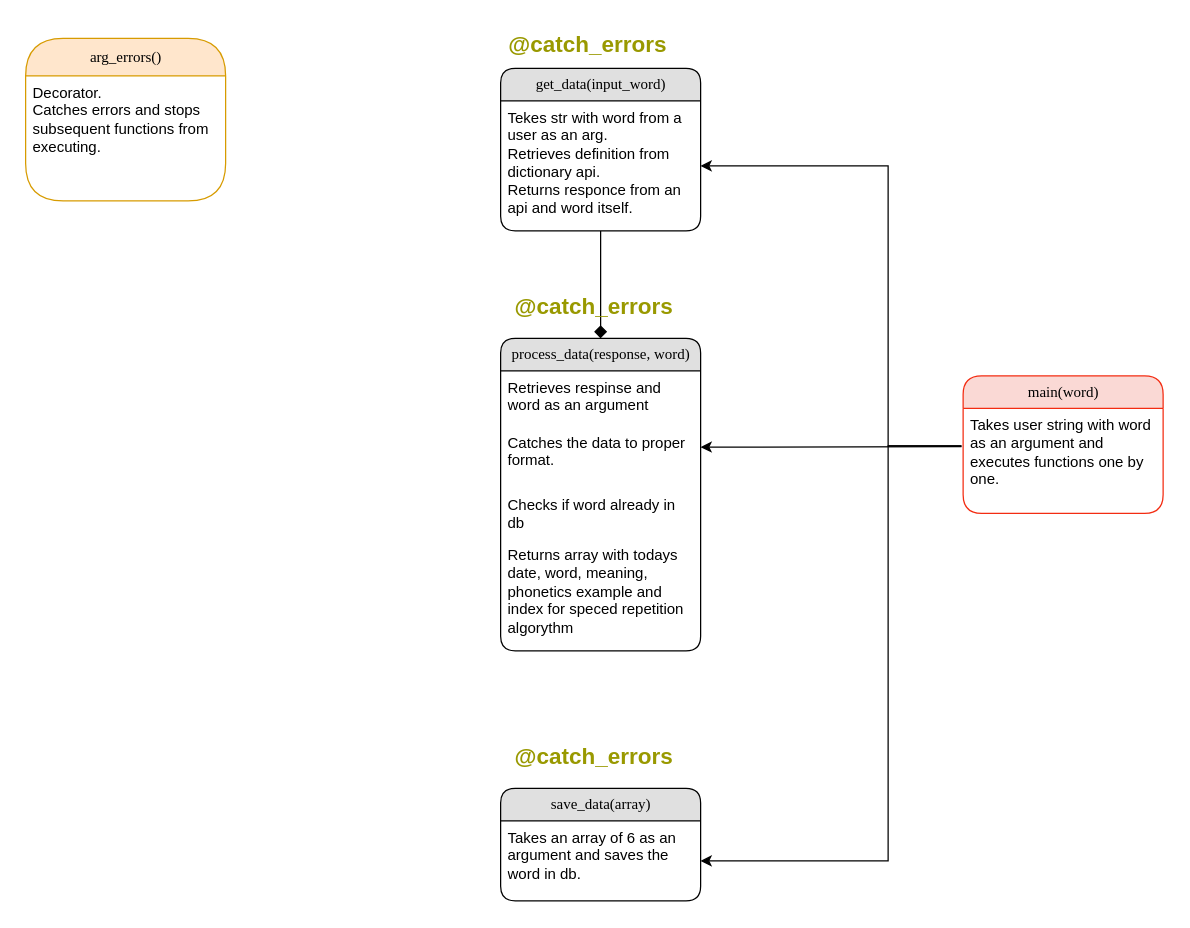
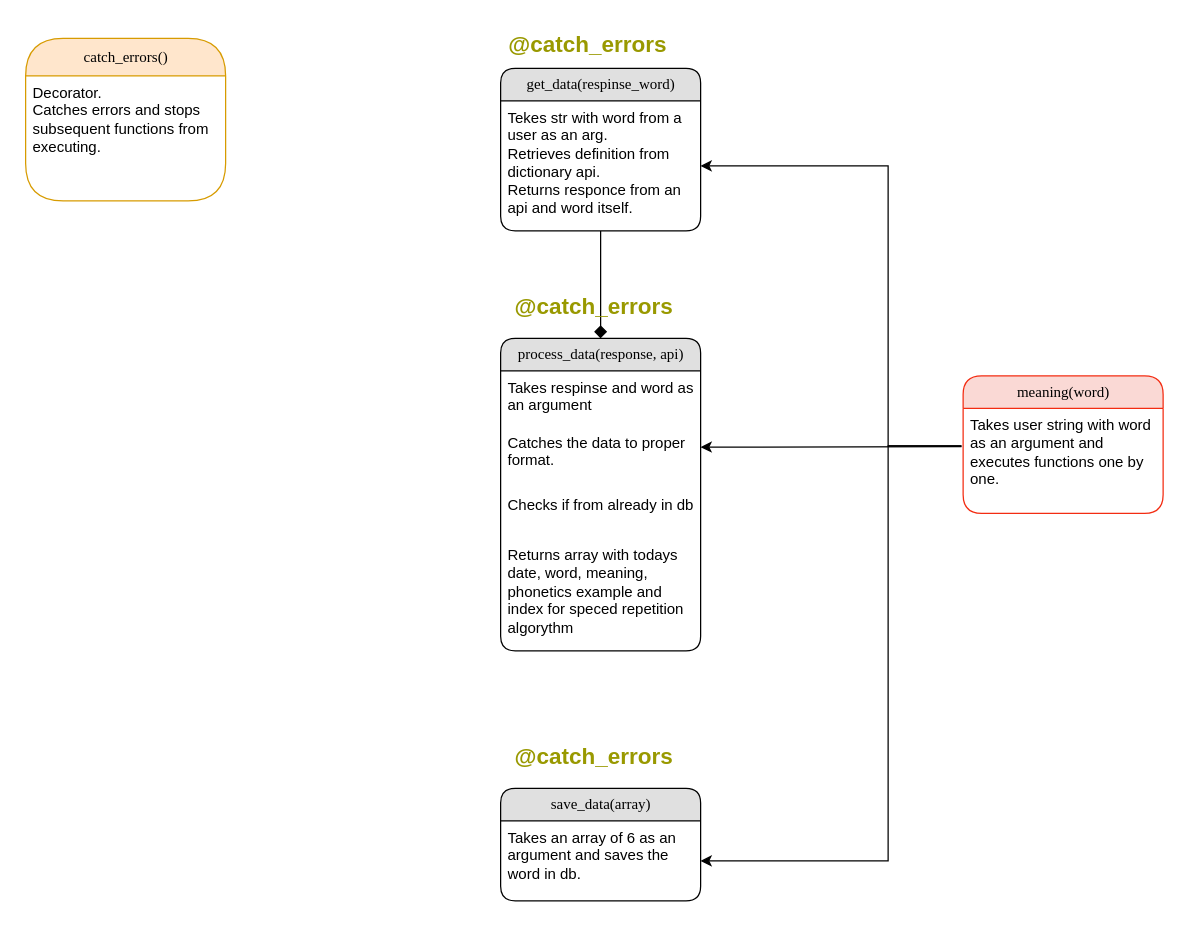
  <mxCell id="0" />
  <mxCell id="1" parent="0" />
- <mxCell id="2" value="get_data(input_word)" style="swimlane;html=1;fontStyle=0;childLayout=stackLayout;horizontal=1;startSize=26;fillColor=#e0e0e0;horizontalStack=0;resizeParent=1;resizeLast=0;collapsible=1;marginBottom=0;swimlaneFillColor=#ffffff;align=center;rounded=1;shadow=0;comic=0;labelBackgroundColor=none;strokeWidth=1;fontFamily=Verdana;fontSize=12" parent="1" vertex="1"><mxGeometry x="400" y="54" width="160" height="130" as="geometry" /></mxCell>
+ <mxCell id="2" value="get_data(respinse_word)" style="swimlane;html=1;fontStyle=0;childLayout=stackLayout;horizontal=1;startSize=26;fillColor=#e0e0e0;horizontalStack=0;resizeParent=1;resizeLast=0;collapsible=1;marginBottom=0;swimlaneFillColor=#ffffff;align=center;rounded=1;shadow=0;comic=0;labelBackgroundColor=none;strokeWidth=1;fontFamily=Verdana;fontSize=12" parent="1" vertex="1"><mxGeometry x="400" y="54" width="160" height="130" as="geometry" /></mxCell>
  <mxCell id="3" value="&lt;div&gt;Tekes str with word from a user as an arg.&lt;/div&gt;Retrieves definition from dictionary api.&lt;br&gt;Returns responce from an api and word itself.&lt;br&gt;&lt;div&gt;&lt;br&gt;&lt;/div&gt;" style="text;html=1;strokeColor=none;fillColor=none;spacingLeft=4;spacingRight=4;whiteSpace=wrap;overflow=hidden;rotatable=0;points=[[0,0.5],[1,0.5]];portConstraint=eastwest;" parent="2" vertex="1"><mxGeometry y="26" width="160" height="104" as="geometry" /></mxCell>
- <mxCell id="4" value="process_data(response, word)" style="swimlane;html=1;fontStyle=0;childLayout=stackLayout;horizontal=1;startSize=26;fillColor=#e0e0e0;horizontalStack=0;resizeParent=1;resizeLast=0;collapsible=1;marginBottom=0;swimlaneFillColor=#ffffff;align=center;rounded=1;shadow=0;comic=0;labelBackgroundColor=none;strokeWidth=1;fontFamily=Verdana;fontSize=12" parent="1" vertex="1"><mxGeometry x="400" y="270" width="160" height="250" as="geometry" /></mxCell>
- <mxCell id="5" value="Retrieves respinse and word as an argument" style="text;html=1;strokeColor=none;fillColor=none;spacingLeft=4;spacingRight=4;whiteSpace=wrap;overflow=hidden;rotatable=0;points=[[0,0.5],[1,0.5]];portConstraint=eastwest;" parent="4" vertex="1"><mxGeometry y="26" width="160" height="44" as="geometry" /></mxCell>
+ <mxCell id="4" value="process_data(response, api)" style="swimlane;html=1;fontStyle=0;childLayout=stackLayout;horizontal=1;startSize=26;fillColor=#e0e0e0;horizontalStack=0;resizeParent=1;resizeLast=0;collapsible=1;marginBottom=0;swimlaneFillColor=#ffffff;align=center;rounded=1;shadow=0;comic=0;labelBackgroundColor=none;strokeWidth=1;fontFamily=Verdana;fontSize=12" parent="1" vertex="1"><mxGeometry x="400" y="270" width="160" height="250" as="geometry" /></mxCell>
+ <mxCell id="5" value="Takes respinse and word as an argument" style="text;html=1;strokeColor=none;fillColor=none;spacingLeft=4;spacingRight=4;whiteSpace=wrap;overflow=hidden;rotatable=0;points=[[0,0.5],[1,0.5]];portConstraint=eastwest;" parent="4" vertex="1"><mxGeometry y="26" width="160" height="44" as="geometry" /></mxCell>
  <mxCell id="6" value="Catches the data to proper format." style="text;html=1;strokeColor=none;fillColor=none;spacingLeft=4;spacingRight=4;whiteSpace=wrap;overflow=hidden;rotatable=0;points=[[0,0.5],[1,0.5]];portConstraint=eastwest;" parent="4" vertex="1"><mxGeometry y="70" width="160" height="50" as="geometry" /></mxCell>
- <mxCell id="7" value="Checks if word already in db" style="text;html=1;strokeColor=none;fillColor=none;spacingLeft=4;spacingRight=4;whiteSpace=wrap;overflow=hidden;rotatable=0;points=[[0,0.5],[1,0.5]];portConstraint=eastwest;" parent="4" vertex="1"><mxGeometry y="120" width="160" height="40" as="geometry" /></mxCell>
+ <mxCell id="7" value="Checks if from already in db" style="text;html=1;strokeColor=none;fillColor=none;spacingLeft=4;spacingRight=4;whiteSpace=wrap;overflow=hidden;rotatable=0;points=[[0,0.5],[1,0.5]];portConstraint=eastwest;" parent="4" vertex="1"><mxGeometry y="120" width="160" height="40" as="geometry" /></mxCell>
  <mxCell id="8" value="Returns array with todays date, word, meaning, phonetics example and index for speced repetition algorythm" style="text;html=1;strokeColor=none;fillColor=none;spacingLeft=4;spacingRight=4;whiteSpace=wrap;overflow=hidden;rotatable=0;points=[[0,0.5],[1,0.5]];portConstraint=eastwest;" vertex="1" parent="4"><mxGeometry y="160" width="160" height="90" as="geometry" /></mxCell>
  <mxCell id="9" value="save_data(array)" style="swimlane;html=1;fontStyle=0;childLayout=stackLayout;horizontal=1;startSize=26;fillColor=#e0e0e0;horizontalStack=0;resizeParent=1;resizeLast=0;collapsible=1;marginBottom=0;swimlaneFillColor=#ffffff;align=center;rounded=1;shadow=0;comic=0;labelBackgroundColor=none;strokeWidth=1;fontFamily=Verdana;fontSize=12" parent="1" vertex="1"><mxGeometry x="400" y="630" width="160" height="90" as="geometry" /></mxCell>
  <mxCell id="10" value="Takes an array of 6 as an argument and saves the word in db." style="text;html=1;strokeColor=none;fillColor=none;spacingLeft=4;spacingRight=4;whiteSpace=wrap;overflow=hidden;rotatable=0;points=[[0,0.5],[1,0.5]];portConstraint=eastwest;" parent="9" vertex="1"><mxGeometry y="26" width="160" height="64" as="geometry" /></mxCell>
  <mxCell id="11" style="edgeStyle=orthogonalEdgeStyle;html=1;labelBackgroundColor=none;startFill=0;startSize=8;endFill=1;endSize=8;fontFamily=Verdana;fontSize=12;endArrow=diamond;" parent="1" source="2" target="4" edge="1"><mxGeometry relative="1" as="geometry" /></mxCell>
- <mxCell id="12" value="main(word)" style="swimlane;html=1;fontStyle=0;childLayout=stackLayout;horizontal=1;startSize=26;fillColor=#fad9d5;horizontalStack=0;resizeParent=1;resizeLast=0;collapsible=1;marginBottom=0;swimlaneFillColor=#ffffff;align=center;rounded=1;shadow=0;comic=0;labelBackgroundColor=none;strokeWidth=1;fontFamily=Verdana;fontSize=12;arcSize=19;strokeColor=light-dark(#f32c12, #ec8f82);" vertex="1" parent="1"><mxGeometry x="770" y="300" width="160" height="110" as="geometry" /></mxCell>
+ <mxCell id="12" value="meaning(word)" style="swimlane;html=1;fontStyle=0;childLayout=stackLayout;horizontal=1;startSize=26;fillColor=#fad9d5;horizontalStack=0;resizeParent=1;resizeLast=0;collapsible=1;marginBottom=0;swimlaneFillColor=#ffffff;align=center;rounded=1;shadow=0;comic=0;labelBackgroundColor=none;strokeWidth=1;fontFamily=Verdana;fontSize=12;arcSize=19;strokeColor=light-dark(#f32c12, #ec8f82);" vertex="1" parent="1"><mxGeometry x="770" y="300" width="160" height="110" as="geometry" /></mxCell>
  <mxCell id="13" value="&lt;div&gt;Takes user string with word as an argument and executes functions one by one.&lt;/div&gt;" style="text;html=1;spacingLeft=4;spacingRight=4;whiteSpace=wrap;overflow=hidden;rotatable=0;points=[[0,0.5],[1,0.5]];portConstraint=eastwest;" vertex="1" parent="12"><mxGeometry y="26" width="160" height="84" as="geometry" /></mxCell>
  <mxCell id="14" value="" style="endArrow=classic;html=1;rounded=0;exitX=-0.011;exitY=0.357;exitDx=0;exitDy=0;exitPerimeter=0;entryX=1;entryY=0.5;entryDx=0;entryDy=0;" edge="1" parent="1" source="13" target="3"><mxGeometry width="50" height="50" relative="1" as="geometry"><mxPoint x="630" y="370" as="sourcePoint" /><mxPoint x="680" y="320" as="targetPoint" /><Array as="points"><mxPoint x="710" y="356" /><mxPoint x="710" y="132" /></Array></mxGeometry></mxCell>
  <mxCell id="15" value="" style="endArrow=classic;html=1;rounded=0;entryX=1.019;entryY=0.34;entryDx=0;entryDy=0;entryPerimeter=0;exitX=0.011;exitY=0.364;exitDx=0;exitDy=0;exitPerimeter=0;" edge="1" parent="1"><mxGeometry width="50" height="50" relative="1" as="geometry"><mxPoint x="768.72" y="356.576" as="sourcePoint" /><mxPoint x="560" y="357" as="targetPoint" /></mxGeometry></mxCell>
  <mxCell id="16" value="" style="endArrow=classic;html=1;rounded=0;exitX=-0.007;exitY=0.357;exitDx=0;exitDy=0;exitPerimeter=0;entryX=1;entryY=0.5;entryDx=0;entryDy=0;" edge="1" parent="1" source="13" target="10"><mxGeometry width="50" height="50" relative="1" as="geometry"><mxPoint x="520" y="490" as="sourcePoint" /><mxPoint x="570" y="440" as="targetPoint" /><Array as="points"><mxPoint x="710" y="356" /><mxPoint x="710" y="688" /></Array></mxGeometry></mxCell>
- <mxCell id="17" value="arg_errors()" style="swimlane;html=1;fontStyle=0;childLayout=stackLayout;horizontal=1;startSize=30;horizontalStack=0;resizeParent=1;resizeLast=0;collapsible=1;marginBottom=0;swimlaneFillColor=#ffffff;align=center;rounded=1;shadow=0;comic=0;labelBackgroundColor=none;strokeWidth=1;fontFamily=Verdana;fontSize=12;arcSize=50;fillColor=#ffe6cc;strokeColor=#d79b00;" vertex="1" parent="1"><mxGeometry x="20" y="30" width="160" height="130" as="geometry" /></mxCell>
+ <mxCell id="17" value="catch_errors()" style="swimlane;html=1;fontStyle=0;childLayout=stackLayout;horizontal=1;startSize=30;horizontalStack=0;resizeParent=1;resizeLast=0;collapsible=1;marginBottom=0;swimlaneFillColor=#ffffff;align=center;rounded=1;shadow=0;comic=0;labelBackgroundColor=none;strokeWidth=1;fontFamily=Verdana;fontSize=12;arcSize=50;fillColor=#ffe6cc;strokeColor=#d79b00;" vertex="1" parent="1"><mxGeometry x="20" y="30" width="160" height="130" as="geometry" /></mxCell>
  <mxCell id="18" value="Decorator.&lt;br&gt;Catches errors and stops subsequent functions from executing." style="text;html=1;spacingLeft=4;spacingRight=4;whiteSpace=wrap;overflow=hidden;rotatable=0;points=[[0,0.5],[1,0.5]];portConstraint=eastwest;" vertex="1" parent="17"><mxGeometry y="30" width="160" height="70" as="geometry" /></mxCell>
  <mxCell id="19" value="&lt;font style=&quot;font-size: 18px; color: rgb(153, 153, 0);&quot;&gt;&lt;b&gt;@catch_errors&lt;/b&gt;&lt;/font&gt;" style="text;html=1;align=center;verticalAlign=middle;whiteSpace=wrap;rounded=0;fillColor=none;" vertex="1" parent="1"><mxGeometry x="420" y="20" width="100" height="30" as="geometry" /></mxCell>
  <mxCell id="20" value="&lt;font style=&quot;font-size: 18px; color: rgb(153, 153, 0);&quot;&gt;&lt;b&gt;@catch_errors&lt;/b&gt;&lt;/font&gt;" style="text;html=1;align=center;verticalAlign=middle;whiteSpace=wrap;rounded=0;fillColor=none;" vertex="1" parent="1"><mxGeometry x="425" y="230" width="100" height="30" as="geometry" /></mxCell>
  <mxCell id="21" value="&lt;font style=&quot;font-size: 18px; color: rgb(153, 153, 0);&quot;&gt;&lt;b&gt;@catch_errors&lt;/b&gt;&lt;/font&gt;" style="text;html=1;align=center;verticalAlign=middle;whiteSpace=wrap;rounded=0;fillColor=none;" vertex="1" parent="1"><mxGeometry x="420" y="590" width="110" height="30" as="geometry" /></mxCell>
